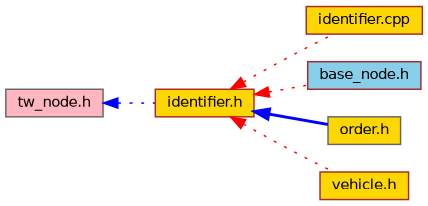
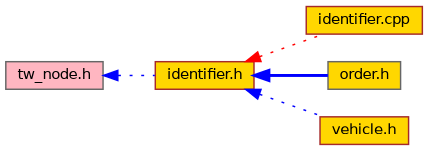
  digraph {
    rankdir=LR
    node [color=brown fillcolor=gold fontname=Helvetica fontsize=10 shape=record style=filled]
    edge [color=blue dir=back fontname=Helvetica fontsize=10 labelfontname=Helvetica labelfontsize=10 style=dotted]
    n1 [fontcolor=black height=0.2 label="identifier.h" width=0.4]
    n2 [height=0.2 label="identifier.cpp" width=0.4]
-   n3 [fillcolor=skyblue height=0.2 label="base_node.h" width=0.4]
    n4 [color=gray40 height=0.2 label="order.h" width=0.4]
    n5 [height=0.2 label="vehicle.h" width=0.4]
    n6 [color=gray40 fillcolor=lightpink height=0.2 label="tw_node.h" width=0.4]
    n1 -> n2 [color=red]
-   n1 -> n3 [color=red]
    n1 -> n4 [style=bold]
-   n1 -> n5 [color=red]
+   n1 -> n5
    n6 -> n1
  }
